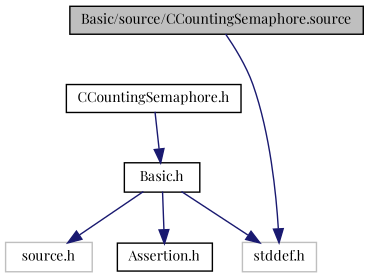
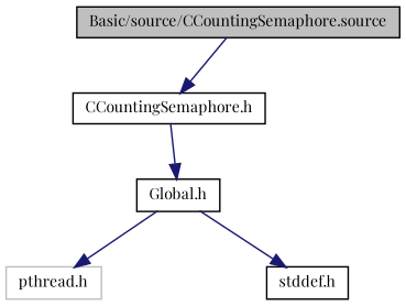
  digraph {
    fontname="Playfair Display"
    node [color=black fillcolor=white fontname="Playfair Display" fontsize=10 shape=record style=filled]
    edge [color=midnightblue fontname="Playfair Display" fontsize=10 labelfontname=Helvetica labelfontsize=10 style=solid]
    n1 [fillcolor=grey75 fontcolor=black height=0.2 label="Basic/source/CCountingSemaphore.source" width=0.4]
    n2 [height=0.2 label="CCountingSemaphore.h" width=0.4]
-   n3 [height=0.2 label="Basic.h" width=0.4]
-   n4 [color=grey75 height=0.2 label="source.h" width=0.4]
-   n5 [color=grey75 height=0.2 label="stddef.h" width=0.4]
-   n6 [height=0.2 label="Assertion.h" width=0.4]
-   n1 -> n5
+   n3 [height=0.2 label="Global.h" width=0.4]
+   n4 [color=grey75 height=0.2 label="pthread.h" width=0.4]
+   n5 [height=0.2 label="stddef.h" width=0.4]
+   n1 -> n2
    n2 -> n3
    n3 -> n4
    n3 -> n5
-   n3 -> n6
  }
